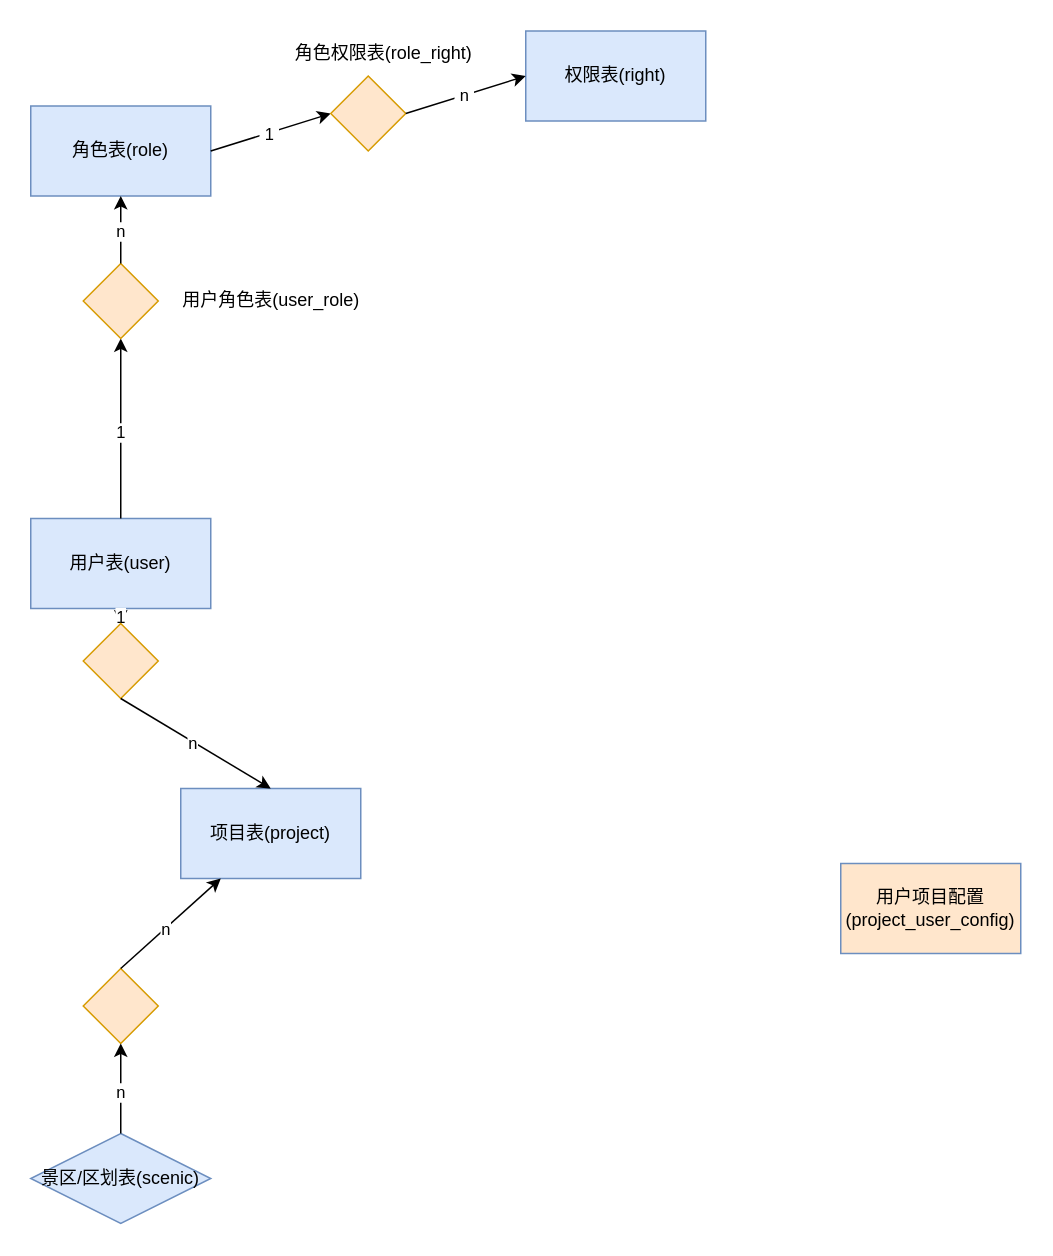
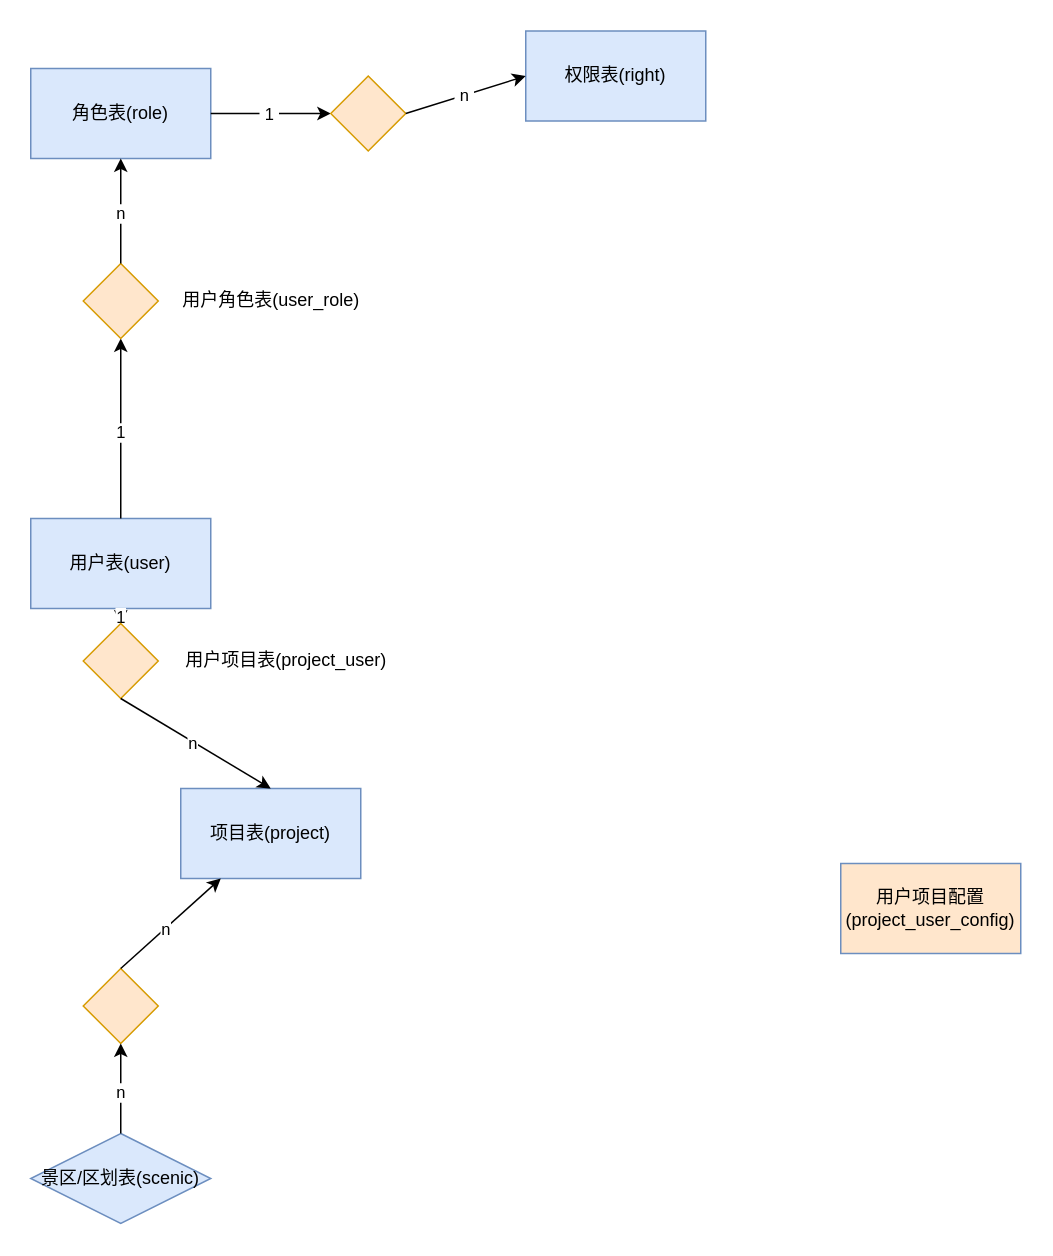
  <mxCell id="0" />
  <mxCell id="1" parent="0" />
  <mxCell id="2" value="用户表(user)" style="rounded=0;whiteSpace=wrap;html=1;fillColor=#dae8fc;strokeColor=#6c8ebf;" vertex="1" parent="1"><mxGeometry x="20" y="345" width="120" height="60" as="geometry" /></mxCell>
  <mxCell id="3" value="项目表(project)" style="rounded=0;whiteSpace=wrap;html=1;fillColor=#dae8fc;strokeColor=#6c8ebf;" vertex="1" parent="1"><mxGeometry x="120" y="525" width="120" height="60" as="geometry" /></mxCell>
  <mxCell id="4" value="景区/区划表(scenic)" style="rhombus;whiteSpace=wrap;html=1;fillColor=#dae8fc;strokeColor=#6c8ebf;" vertex="1" parent="1"><mxGeometry x="20" y="755" width="120" height="60" as="geometry" /></mxCell>
  <mxCell id="5" value="" style="rhombus;whiteSpace=wrap;html=1;fillColor=#ffe6cc;strokeColor=#d79b00;" vertex="1" parent="1"><mxGeometry x="55" y="645" width="50" height="50" as="geometry" /></mxCell>
  <mxCell id="6" value="用户项目配置(project_user_config)" style="rounded=0;whiteSpace=wrap;html=1;fillColor=#ffe6cc;strokeColor=#6c8ebf;" vertex="1" parent="1"><mxGeometry x="560" y="575" width="120" height="60" as="geometry" /></mxCell>
  <mxCell id="7" value="" style="endArrow=classic;html=1;exitX=0.5;exitY=1;exitDx=0;exitDy=0;entryX=0.5;entryY=0;entryDx=0;entryDy=0;" edge="1" parent="1" source="2" target="9"><mxGeometry width="50" height="50" relative="1" as="geometry"><mxPoint x="-140" y="595" as="sourcePoint" /><mxPoint x="80" y="405" as="targetPoint" /></mxGeometry></mxCell>
  <mxCell id="8" value="1" style="edgeLabel;html=1;align=center;verticalAlign=middle;resizable=0;points=[];" vertex="1" connectable="0" parent="7"><mxGeometry x="-0.04" y="-1" relative="1" as="geometry"><mxPoint as="offset" /></mxGeometry></mxCell>
  <mxCell id="9" value="" style="rhombus;whiteSpace=wrap;html=1;fillColor=#ffe6cc;strokeColor=#d79b00;" vertex="1" parent="1"><mxGeometry x="55" y="415" width="50" height="50" as="geometry" /></mxCell>
  <mxCell id="10" value="" style="endArrow=classic;html=1;exitX=0.5;exitY=1;exitDx=0;exitDy=0;entryX=0.5;entryY=0;entryDx=0;entryDy=0;" edge="1" parent="1" source="9" target="3"><mxGeometry width="50" height="50" relative="1" as="geometry"><mxPoint x="160" y="455" as="sourcePoint" /><mxPoint x="160" y="505" as="targetPoint" /></mxGeometry></mxCell>
  <mxCell id="11" value="n" style="edgeLabel;html=1;align=center;verticalAlign=middle;resizable=0;points=[];" vertex="1" connectable="0" parent="10"><mxGeometry x="-0.04" y="-1" relative="1" as="geometry"><mxPoint as="offset" /></mxGeometry></mxCell>
+ <mxCell id="12" value="用户项目表(project_user)" style="text;html=1;align=center;verticalAlign=middle;resizable=0;points=[];autosize=1;" vertex="1" parent="1"><mxGeometry x="115" y="430" width="150" height="20" as="geometry" /></mxCell>
  <mxCell id="13" value="" style="endArrow=classic;html=1;exitX=0.5;exitY=0;exitDx=0;exitDy=0;" edge="1" parent="1" source="5" target="3"><mxGeometry width="50" height="50" relative="1" as="geometry"><mxPoint x="320" y="495" as="sourcePoint" /><mxPoint x="370" y="445" as="targetPoint" /></mxGeometry></mxCell>
  <mxCell id="14" value="n" style="edgeLabel;html=1;align=center;verticalAlign=middle;resizable=0;points=[];" vertex="1" connectable="0" parent="13"><mxGeometry x="-0.067" y="-2" relative="1" as="geometry"><mxPoint x="-3" as="offset" /></mxGeometry></mxCell>
  <mxCell id="15" value="" style="endArrow=classic;html=1;exitX=0.5;exitY=0;exitDx=0;exitDy=0;entryX=0.5;entryY=1;entryDx=0;entryDy=0;" edge="1" parent="1" source="4" target="5"><mxGeometry width="50" height="50" relative="1" as="geometry"><mxPoint x="220" y="755" as="sourcePoint" /><mxPoint x="220" y="695" as="targetPoint" /></mxGeometry></mxCell>
  <mxCell id="16" value="n" style="edgeLabel;html=1;align=center;verticalAlign=middle;resizable=0;points=[];" vertex="1" connectable="0" parent="15"><mxGeometry x="-0.067" y="-2" relative="1" as="geometry"><mxPoint x="-3" as="offset" /></mxGeometry></mxCell>
- <mxCell id="17" value="角色表(role)" style="rounded=0;whiteSpace=wrap;html=1;fillColor=#dae8fc;strokeColor=#6c8ebf;" vertex="1" parent="1"><mxGeometry x="20" y="70" width="120" height="60" as="geometry" /></mxCell>
+ <mxCell id="17" value="角色表(role)" style="rounded=0;whiteSpace=wrap;html=1;fillColor=#dae8fc;strokeColor=#6c8ebf;" vertex="1" parent="1"><mxGeometry x="20" y="45" width="120" height="60" as="geometry" /></mxCell>
  <mxCell id="18" value="权限表(right)" style="rounded=0;whiteSpace=wrap;html=1;fillColor=#dae8fc;strokeColor=#6c8ebf;" vertex="1" parent="1"><mxGeometry x="350" y="20" width="120" height="60" as="geometry" /></mxCell>
  <mxCell id="19" value="" style="endArrow=classic;html=1;exitX=1;exitY=0.5;exitDx=0;exitDy=0;entryX=0;entryY=0.5;entryDx=0;entryDy=0;" edge="1" parent="1" target="21" source="17"><mxGeometry width="50" height="50" relative="1" as="geometry"><mxPoint x="405" y="190" as="sourcePoint" /><mxPoint x="405" y="240" as="targetPoint" /></mxGeometry></mxCell>
  <mxCell id="20" value="&amp;nbsp;1&amp;nbsp;" style="edgeLabel;html=1;align=center;verticalAlign=middle;resizable=0;points=[];" vertex="1" connectable="0" parent="19"><mxGeometry x="-0.04" y="-1" relative="1" as="geometry"><mxPoint y="-1" as="offset" /></mxGeometry></mxCell>
  <mxCell id="21" value="" style="rhombus;whiteSpace=wrap;html=1;fillColor=#ffe6cc;strokeColor=#d79b00;" vertex="1" parent="1"><mxGeometry x="220" y="50" width="50" height="50" as="geometry" /></mxCell>
  <mxCell id="22" value="" style="endArrow=classic;html=1;exitX=1;exitY=0.5;exitDx=0;exitDy=0;entryX=0;entryY=0.5;entryDx=0;entryDy=0;" edge="1" parent="1" source="21" target="18"><mxGeometry width="50" height="50" relative="1" as="geometry"><mxPoint x="485" y="290" as="sourcePoint" /><mxPoint x="405" y="360" as="targetPoint" /></mxGeometry></mxCell>
  <mxCell id="23" value="&amp;nbsp;n&amp;nbsp;" style="edgeLabel;html=1;align=center;verticalAlign=middle;resizable=0;points=[];" vertex="1" connectable="0" parent="22"><mxGeometry x="-0.04" y="-1" relative="1" as="geometry"><mxPoint y="-2" as="offset" /></mxGeometry></mxCell>
- <mxCell id="24" value="角色权限表(role_right)" style="text;html=1;align=center;verticalAlign=middle;resizable=0;points=[];autosize=1;" vertex="1" parent="1"><mxGeometry x="190" width="130" height="20" as="geometry" y="25" /></mxCell>
  <mxCell id="25" value="" style="endArrow=classic;html=1;exitX=0.5;exitY=0;exitDx=0;exitDy=0;entryX=0.5;entryY=1;entryDx=0;entryDy=0;" edge="1" parent="1" target="27" source="2"><mxGeometry width="50" height="50" relative="1" as="geometry"><mxPoint x="495" y="315" as="sourcePoint" /><mxPoint x="495" y="365" as="targetPoint" /></mxGeometry></mxCell>
  <mxCell id="26" value="1" style="edgeLabel;html=1;align=center;verticalAlign=middle;resizable=0;points=[];" vertex="1" connectable="0" parent="25"><mxGeometry x="-0.04" y="-1" relative="1" as="geometry"><mxPoint x="-2" as="offset" /></mxGeometry></mxCell>
  <mxCell id="27" value="" style="rhombus;whiteSpace=wrap;html=1;fillColor=#ffe6cc;strokeColor=#d79b00;" vertex="1" parent="1"><mxGeometry x="55" y="175" width="50" height="50" as="geometry" /></mxCell>
  <mxCell id="28" value="" style="endArrow=classic;html=1;entryX=0.5;entryY=1;entryDx=0;entryDy=0;" edge="1" parent="1" target="17"><mxGeometry width="50" height="50" relative="1" as="geometry"><mxPoint x="80" y="175" as="sourcePoint" /><mxPoint x="495" y="485" as="targetPoint" /></mxGeometry></mxCell>
  <mxCell id="29" value="n" style="edgeLabel;html=1;align=center;verticalAlign=middle;resizable=0;points=[];" vertex="1" connectable="0" parent="28"><mxGeometry x="-0.04" y="-1" relative="1" as="geometry"><mxPoint x="-2" as="offset" /></mxGeometry></mxCell>
  <mxCell id="30" value="用户角色表(user_role)" style="text;html=1;align=center;verticalAlign=middle;resizable=0;points=[];autosize=1;" vertex="1" parent="1"><mxGeometry x="115" y="190" width="130" height="20" as="geometry" /></mxCell>
